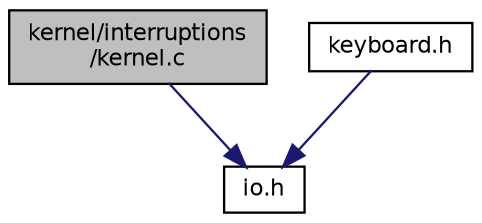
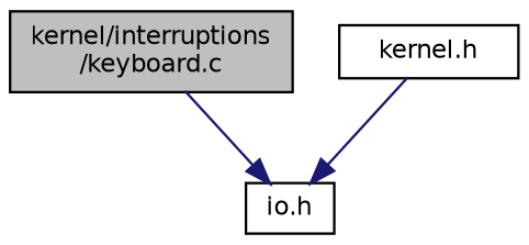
  digraph {
    node [color=black fillcolor=white fontname=Helvetica fontsize=10 shape=record style=filled]
    edge [color=midnightblue fontname=Helvetica fontsize=10 labelfontname=Helvetica labelfontsize=10 style=solid]
-   n1 [fillcolor=grey75 fontcolor=black height=0.2 label="kernel/interruptions\l/kernel.c" width=0.4]
+   n1 [fillcolor=grey75 fontcolor=black height=0.2 label="kernel/interruptions\l/keyboard.c" width=0.4]
    n2 [height=0.2 label="io.h" width=0.4]
-   n3 [height=0.2 label="keyboard.h" width=0.4]
+   n3 [height=0.2 label="kernel.h" width=0.4]
    n1 -> n2
    n3 -> n2
  }
